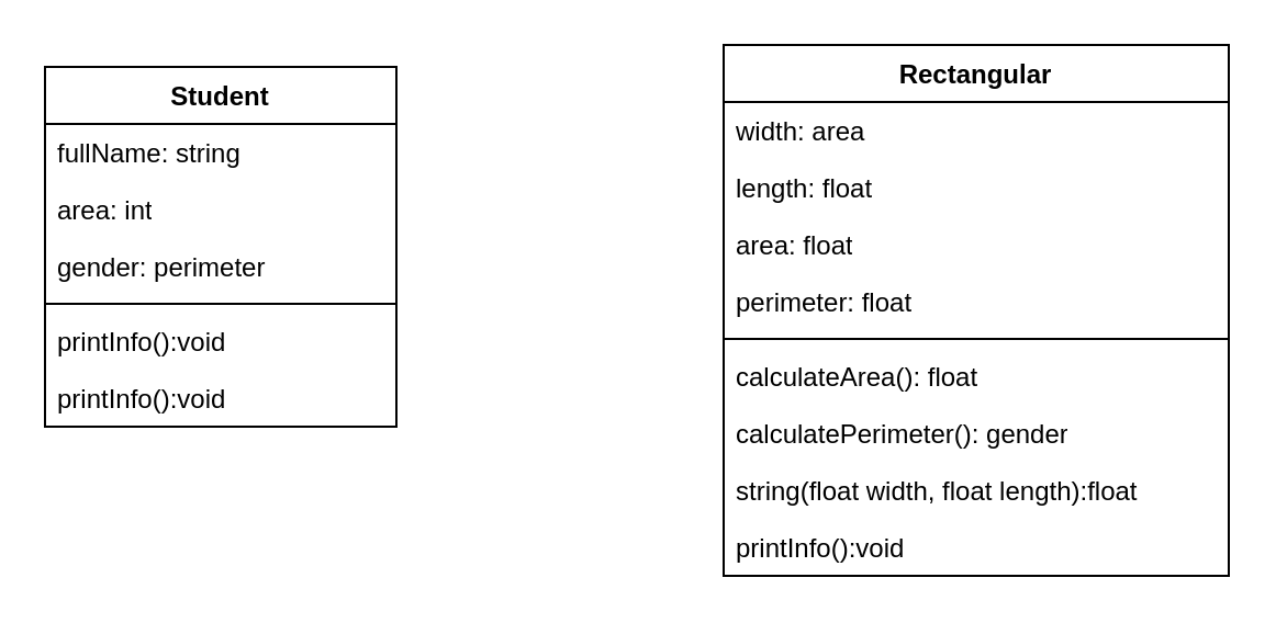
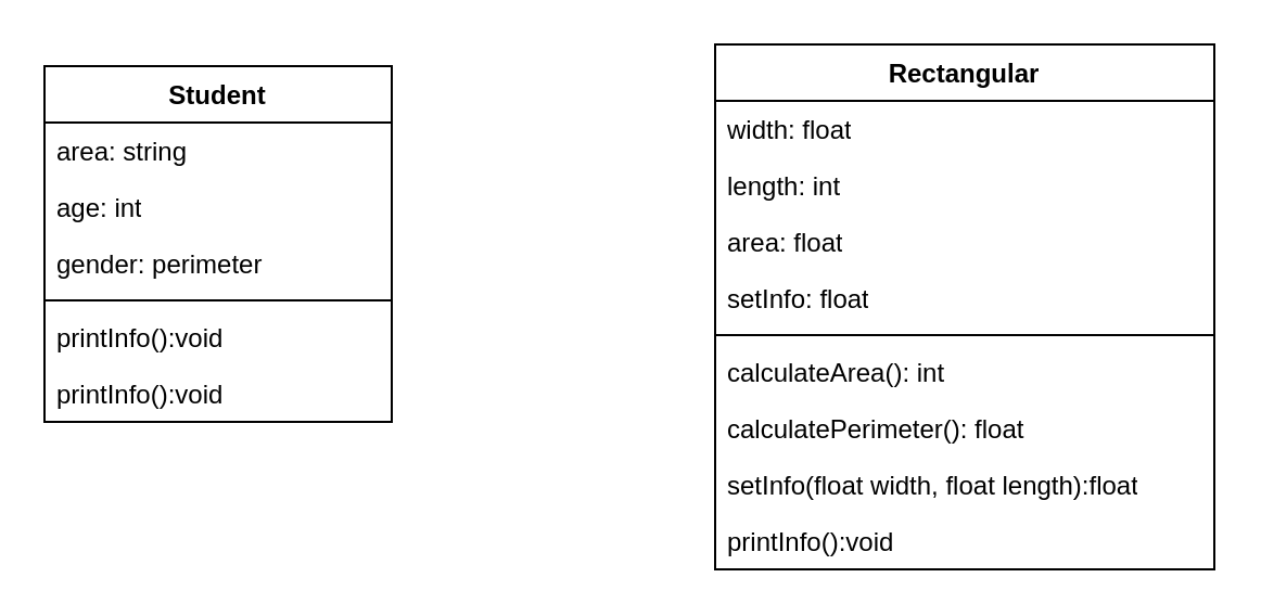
  <mxCell id="0" />
  <mxCell id="1" parent="0" />
  <mxCell id="2" value="Student" style="swimlane;fontStyle=1;align=center;verticalAlign=top;childLayout=stackLayout;horizontal=1;startSize=26;horizontalStack=0;resizeParent=1;resizeParentMax=0;resizeLast=0;collapsible=1;marginBottom=0;whiteSpace=wrap;html=1;" vertex="1" parent="1"><mxGeometry x="20" y="30" width="160" height="164" as="geometry" /></mxCell>
- <mxCell id="3" value="fullName: string" style="text;strokeColor=none;fillColor=none;align=left;verticalAlign=top;spacingLeft=4;spacingRight=4;overflow=hidden;rotatable=0;points=[[0,0.5],[1,0.5]];portConstraint=eastwest;whiteSpace=wrap;html=1;" vertex="1" parent="2"><mxGeometry y="26" width="160" height="26" as="geometry" /></mxCell>
- <mxCell id="4" value="area: int" style="text;strokeColor=none;fillColor=none;align=left;verticalAlign=top;spacingLeft=4;spacingRight=4;overflow=hidden;rotatable=0;points=[[0,0.5],[1,0.5]];portConstraint=eastwest;whiteSpace=wrap;html=1;" vertex="1" parent="2"><mxGeometry y="52" width="160" height="26" as="geometry" /></mxCell>
+ <mxCell id="3" value="area: string" style="text;strokeColor=none;fillColor=none;align=left;verticalAlign=top;spacingLeft=4;spacingRight=4;overflow=hidden;rotatable=0;points=[[0,0.5],[1,0.5]];portConstraint=eastwest;whiteSpace=wrap;html=1;" vertex="1" parent="2"><mxGeometry y="26" width="160" height="26" as="geometry" /></mxCell>
+ <mxCell id="4" value="age: int" style="text;strokeColor=none;fillColor=none;align=left;verticalAlign=top;spacingLeft=4;spacingRight=4;overflow=hidden;rotatable=0;points=[[0,0.5],[1,0.5]];portConstraint=eastwest;whiteSpace=wrap;html=1;" vertex="1" parent="2"><mxGeometry y="52" width="160" height="26" as="geometry" /></mxCell>
  <mxCell id="5" value="gender: perimeter" style="text;strokeColor=none;fillColor=none;align=left;verticalAlign=top;spacingLeft=4;spacingRight=4;overflow=hidden;rotatable=0;points=[[0,0.5],[1,0.5]];portConstraint=eastwest;whiteSpace=wrap;html=1;" vertex="1" parent="2"><mxGeometry y="78" width="160" height="26" as="geometry" /></mxCell>
  <mxCell id="6" value="" style="line;strokeWidth=1;fillColor=none;align=left;verticalAlign=middle;spacingTop=-1;spacingLeft=3;spacingRight=3;rotatable=0;labelPosition=right;points=[];portConstraint=eastwest;strokeColor=inherit;" vertex="1" parent="2"><mxGeometry y="104" width="160" height="8" as="geometry" /></mxCell>
  <mxCell id="7" value="printInfo():void" style="text;strokeColor=none;fillColor=none;align=left;verticalAlign=top;spacingLeft=4;spacingRight=4;overflow=hidden;rotatable=0;points=[[0,0.5],[1,0.5]];portConstraint=eastwest;whiteSpace=wrap;html=1;" vertex="1" parent="2"><mxGeometry y="112" width="160" height="26" as="geometry" /></mxCell>
  <mxCell id="8" value="printInfo():void" style="text;strokeColor=none;fillColor=none;align=left;verticalAlign=top;spacingLeft=4;spacingRight=4;overflow=hidden;rotatable=0;points=[[0,0.5],[1,0.5]];portConstraint=eastwest;whiteSpace=wrap;html=1;" vertex="1" parent="2"><mxGeometry y="138" width="160" height="26" as="geometry" /></mxCell>
  <mxCell id="9" value="Rectangular" style="swimlane;fontStyle=1;align=center;verticalAlign=top;childLayout=stackLayout;horizontal=1;startSize=26;horizontalStack=0;resizeParent=1;resizeParentMax=0;resizeLast=0;collapsible=1;marginBottom=0;whiteSpace=wrap;html=1;" vertex="1" parent="1"><mxGeometry x="329" y="20" width="230" height="242" as="geometry" /></mxCell>
- <mxCell id="10" value="width: area" style="text;strokeColor=none;fillColor=none;align=left;verticalAlign=top;spacingLeft=4;spacingRight=4;overflow=hidden;rotatable=0;points=[[0,0.5],[1,0.5]];portConstraint=eastwest;whiteSpace=wrap;html=1;" vertex="1" parent="9"><mxGeometry y="26" width="230" height="26" as="geometry" /></mxCell>
- <mxCell id="11" value="length: float" style="text;strokeColor=none;fillColor=none;align=left;verticalAlign=top;spacingLeft=4;spacingRight=4;overflow=hidden;rotatable=0;points=[[0,0.5],[1,0.5]];portConstraint=eastwest;whiteSpace=wrap;html=1;" vertex="1" parent="9"><mxGeometry y="52" width="230" height="26" as="geometry" /></mxCell>
+ <mxCell id="10" value="width: float" style="text;strokeColor=none;fillColor=none;align=left;verticalAlign=top;spacingLeft=4;spacingRight=4;overflow=hidden;rotatable=0;points=[[0,0.5],[1,0.5]];portConstraint=eastwest;whiteSpace=wrap;html=1;" vertex="1" parent="9"><mxGeometry y="26" width="230" height="26" as="geometry" /></mxCell>
+ <mxCell id="11" value="length: int" style="text;strokeColor=none;fillColor=none;align=left;verticalAlign=top;spacingLeft=4;spacingRight=4;overflow=hidden;rotatable=0;points=[[0,0.5],[1,0.5]];portConstraint=eastwest;whiteSpace=wrap;html=1;" vertex="1" parent="9"><mxGeometry y="52" width="230" height="26" as="geometry" /></mxCell>
  <mxCell id="12" value="area: float" style="text;strokeColor=none;fillColor=none;align=left;verticalAlign=top;spacingLeft=4;spacingRight=4;overflow=hidden;rotatable=0;points=[[0,0.5],[1,0.5]];portConstraint=eastwest;whiteSpace=wrap;html=1;" vertex="1" parent="9"><mxGeometry y="78" width="230" height="26" as="geometry" /></mxCell>
- <mxCell id="13" value="perimeter: float" style="text;strokeColor=none;fillColor=none;align=left;verticalAlign=top;spacingLeft=4;spacingRight=4;overflow=hidden;rotatable=0;points=[[0,0.5],[1,0.5]];portConstraint=eastwest;whiteSpace=wrap;html=1;" vertex="1" parent="9"><mxGeometry y="104" width="230" height="26" as="geometry" /></mxCell>
+ <mxCell id="13" value="setInfo: float" style="text;strokeColor=none;fillColor=none;align=left;verticalAlign=top;spacingLeft=4;spacingRight=4;overflow=hidden;rotatable=0;points=[[0,0.5],[1,0.5]];portConstraint=eastwest;whiteSpace=wrap;html=1;" vertex="1" parent="9"><mxGeometry y="104" width="230" height="26" as="geometry" /></mxCell>
  <mxCell id="14" value="" style="line;strokeWidth=1;fillColor=none;align=left;verticalAlign=middle;spacingTop=-1;spacingLeft=3;spacingRight=3;rotatable=0;labelPosition=right;points=[];portConstraint=eastwest;strokeColor=inherit;" vertex="1" parent="9"><mxGeometry y="130" width="230" height="8" as="geometry" /></mxCell>
- <mxCell id="15" value="calculateArea(): float" style="text;strokeColor=none;fillColor=none;align=left;verticalAlign=top;spacingLeft=4;spacingRight=4;overflow=hidden;rotatable=0;points=[[0,0.5],[1,0.5]];portConstraint=eastwest;whiteSpace=wrap;html=1;" vertex="1" parent="9"><mxGeometry y="138" width="230" height="26" as="geometry" /></mxCell>
- <mxCell id="16" value="calculatePerimeter(): gender" style="text;strokeColor=none;fillColor=none;align=left;verticalAlign=top;spacingLeft=4;spacingRight=4;overflow=hidden;rotatable=0;points=[[0,0.5],[1,0.5]];portConstraint=eastwest;whiteSpace=wrap;html=1;" vertex="1" parent="9"><mxGeometry y="164" width="230" height="26" as="geometry" /></mxCell>
- <mxCell id="17" value="string(float width, float length):float" style="text;strokeColor=none;fillColor=none;align=left;verticalAlign=top;spacingLeft=4;spacingRight=4;overflow=hidden;rotatable=0;points=[[0,0.5],[1,0.5]];portConstraint=eastwest;whiteSpace=wrap;html=1;" vertex="1" parent="9"><mxGeometry y="190" width="230" height="26" as="geometry" /></mxCell>
+ <mxCell id="15" value="calculateArea(): int" style="text;strokeColor=none;fillColor=none;align=left;verticalAlign=top;spacingLeft=4;spacingRight=4;overflow=hidden;rotatable=0;points=[[0,0.5],[1,0.5]];portConstraint=eastwest;whiteSpace=wrap;html=1;" vertex="1" parent="9"><mxGeometry y="138" width="230" height="26" as="geometry" /></mxCell>
+ <mxCell id="16" value="calculatePerimeter(): float" style="text;strokeColor=none;fillColor=none;align=left;verticalAlign=top;spacingLeft=4;spacingRight=4;overflow=hidden;rotatable=0;points=[[0,0.5],[1,0.5]];portConstraint=eastwest;whiteSpace=wrap;html=1;" vertex="1" parent="9"><mxGeometry y="164" width="230" height="26" as="geometry" /></mxCell>
+ <mxCell id="17" value="setInfo(float width, float length):float" style="text;strokeColor=none;fillColor=none;align=left;verticalAlign=top;spacingLeft=4;spacingRight=4;overflow=hidden;rotatable=0;points=[[0,0.5],[1,0.5]];portConstraint=eastwest;whiteSpace=wrap;html=1;" vertex="1" parent="9"><mxGeometry y="190" width="230" height="26" as="geometry" /></mxCell>
  <mxCell id="18" value="printInfo():void" style="text;strokeColor=none;fillColor=none;align=left;verticalAlign=top;spacingLeft=4;spacingRight=4;overflow=hidden;rotatable=0;points=[[0,0.5],[1,0.5]];portConstraint=eastwest;whiteSpace=wrap;html=1;" vertex="1" parent="9"><mxGeometry y="216" width="230" height="26" as="geometry" /></mxCell>
